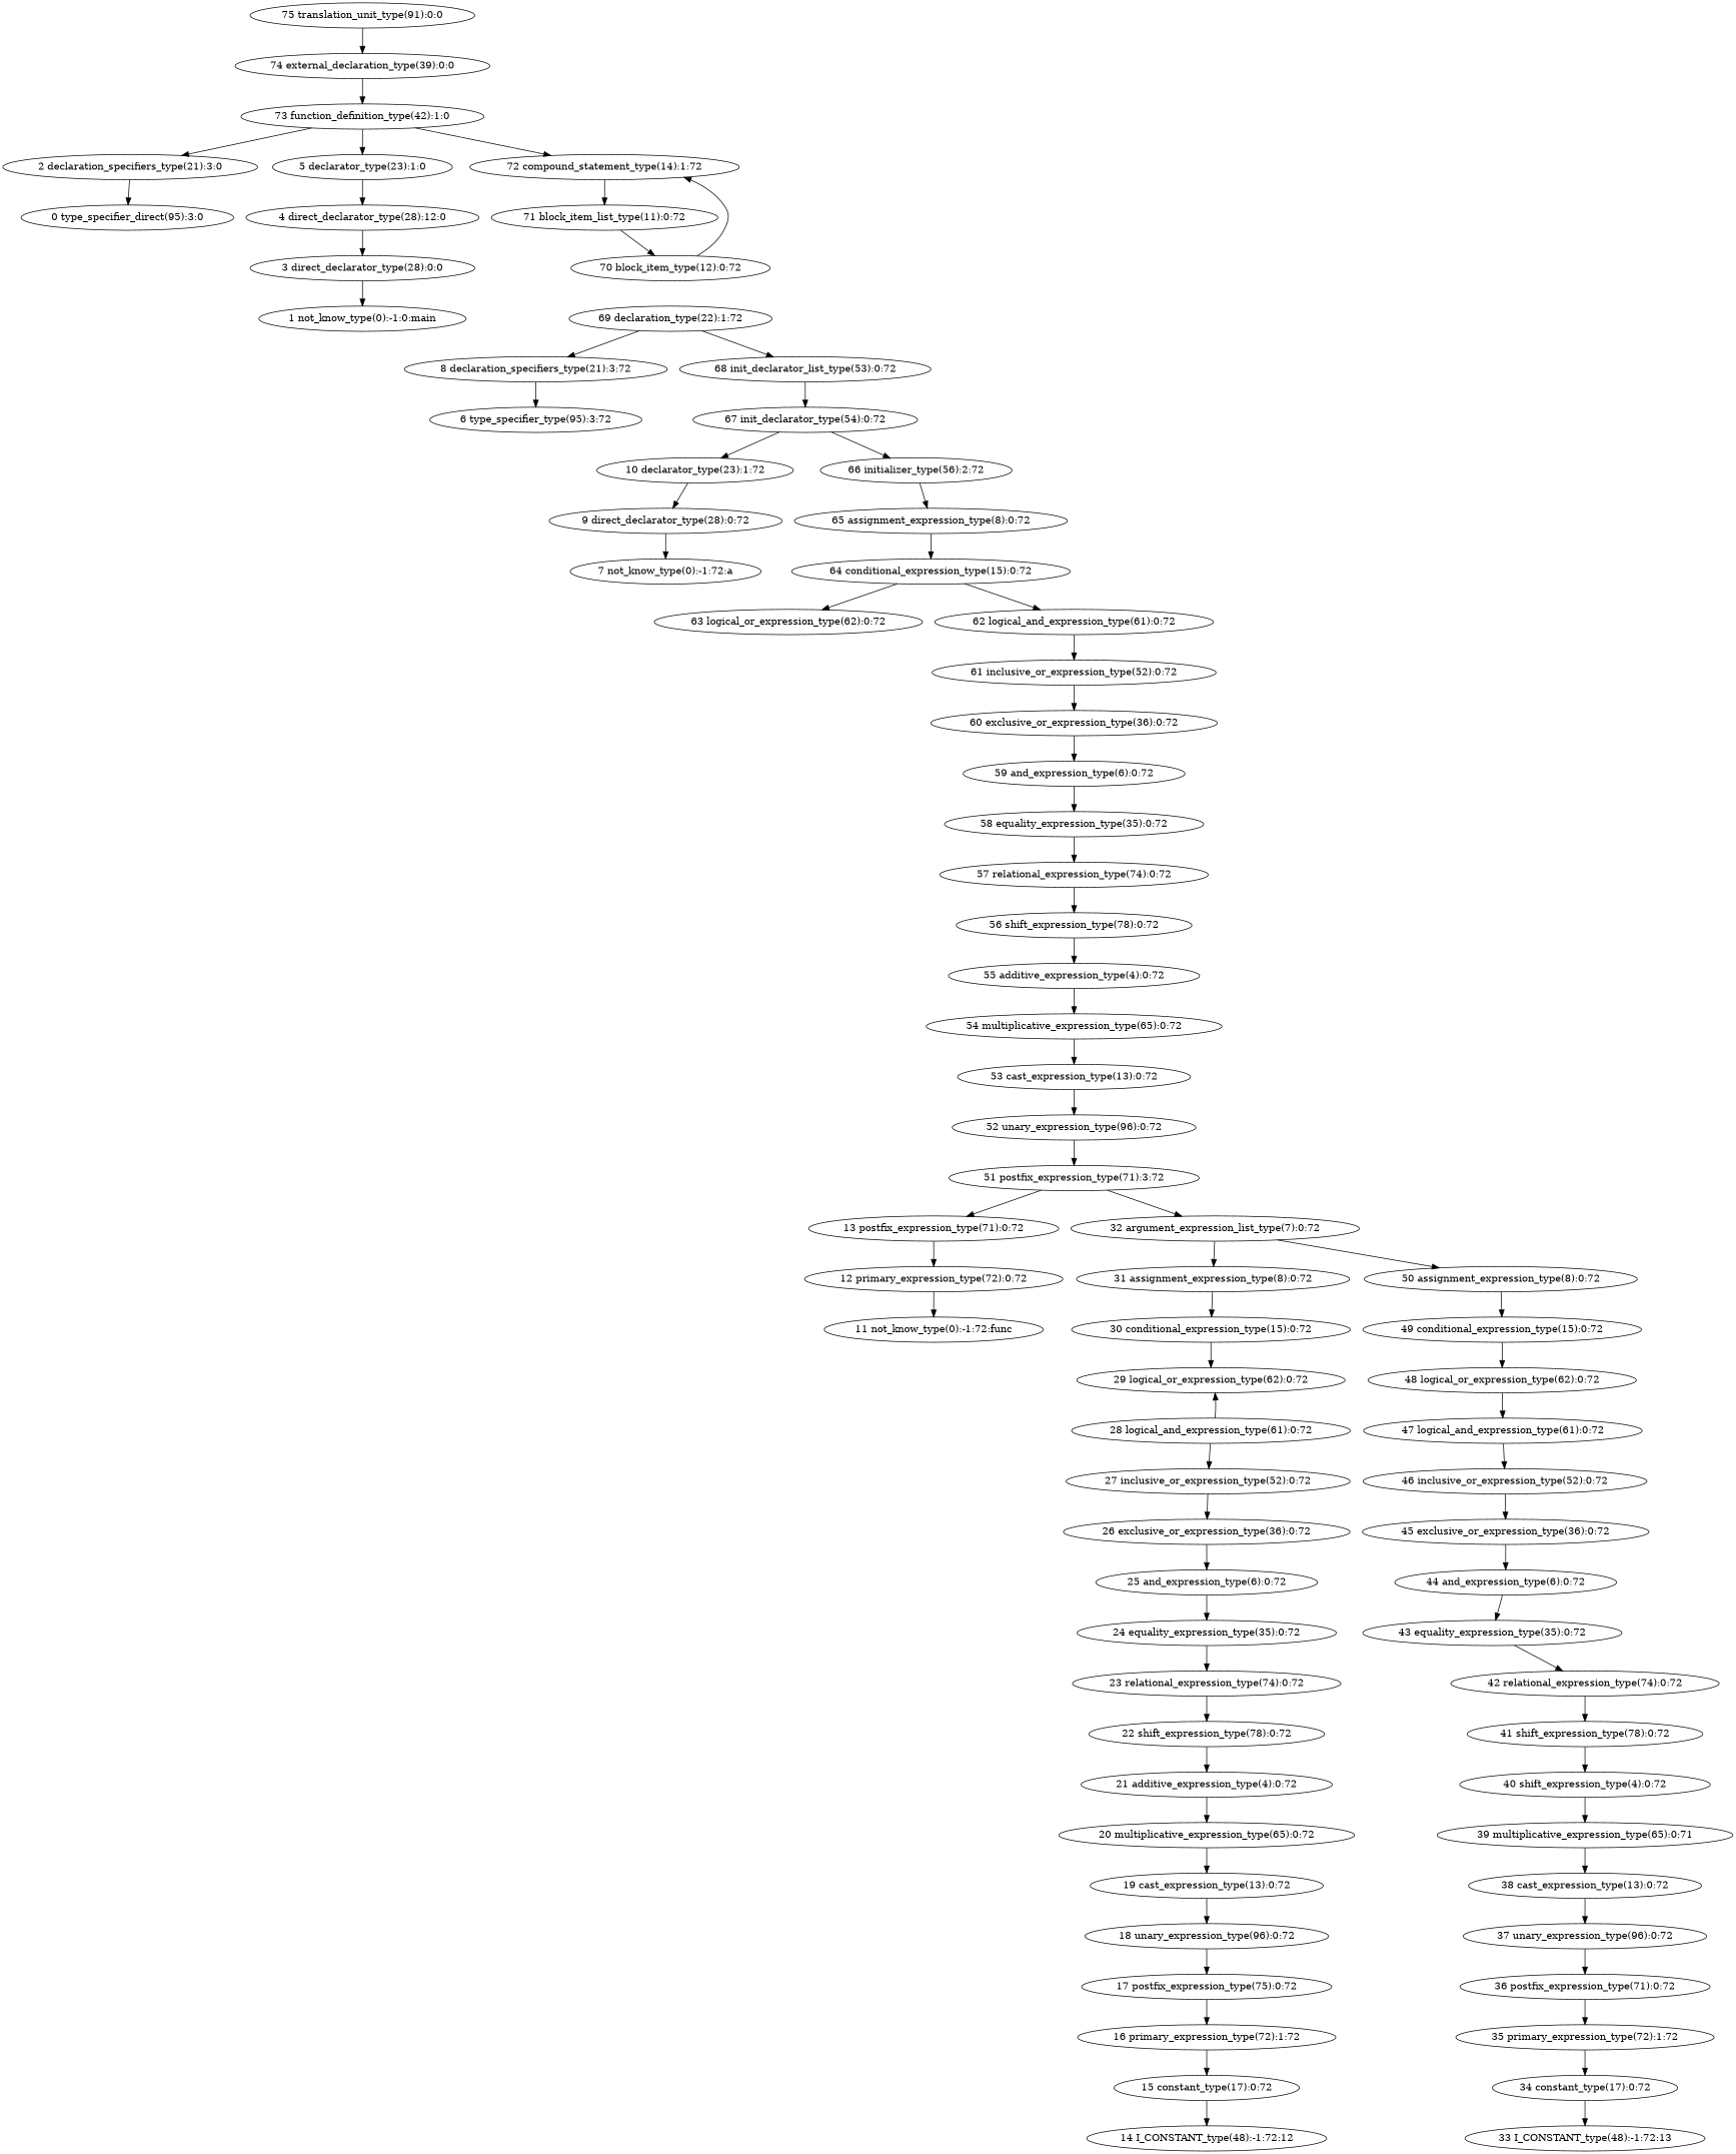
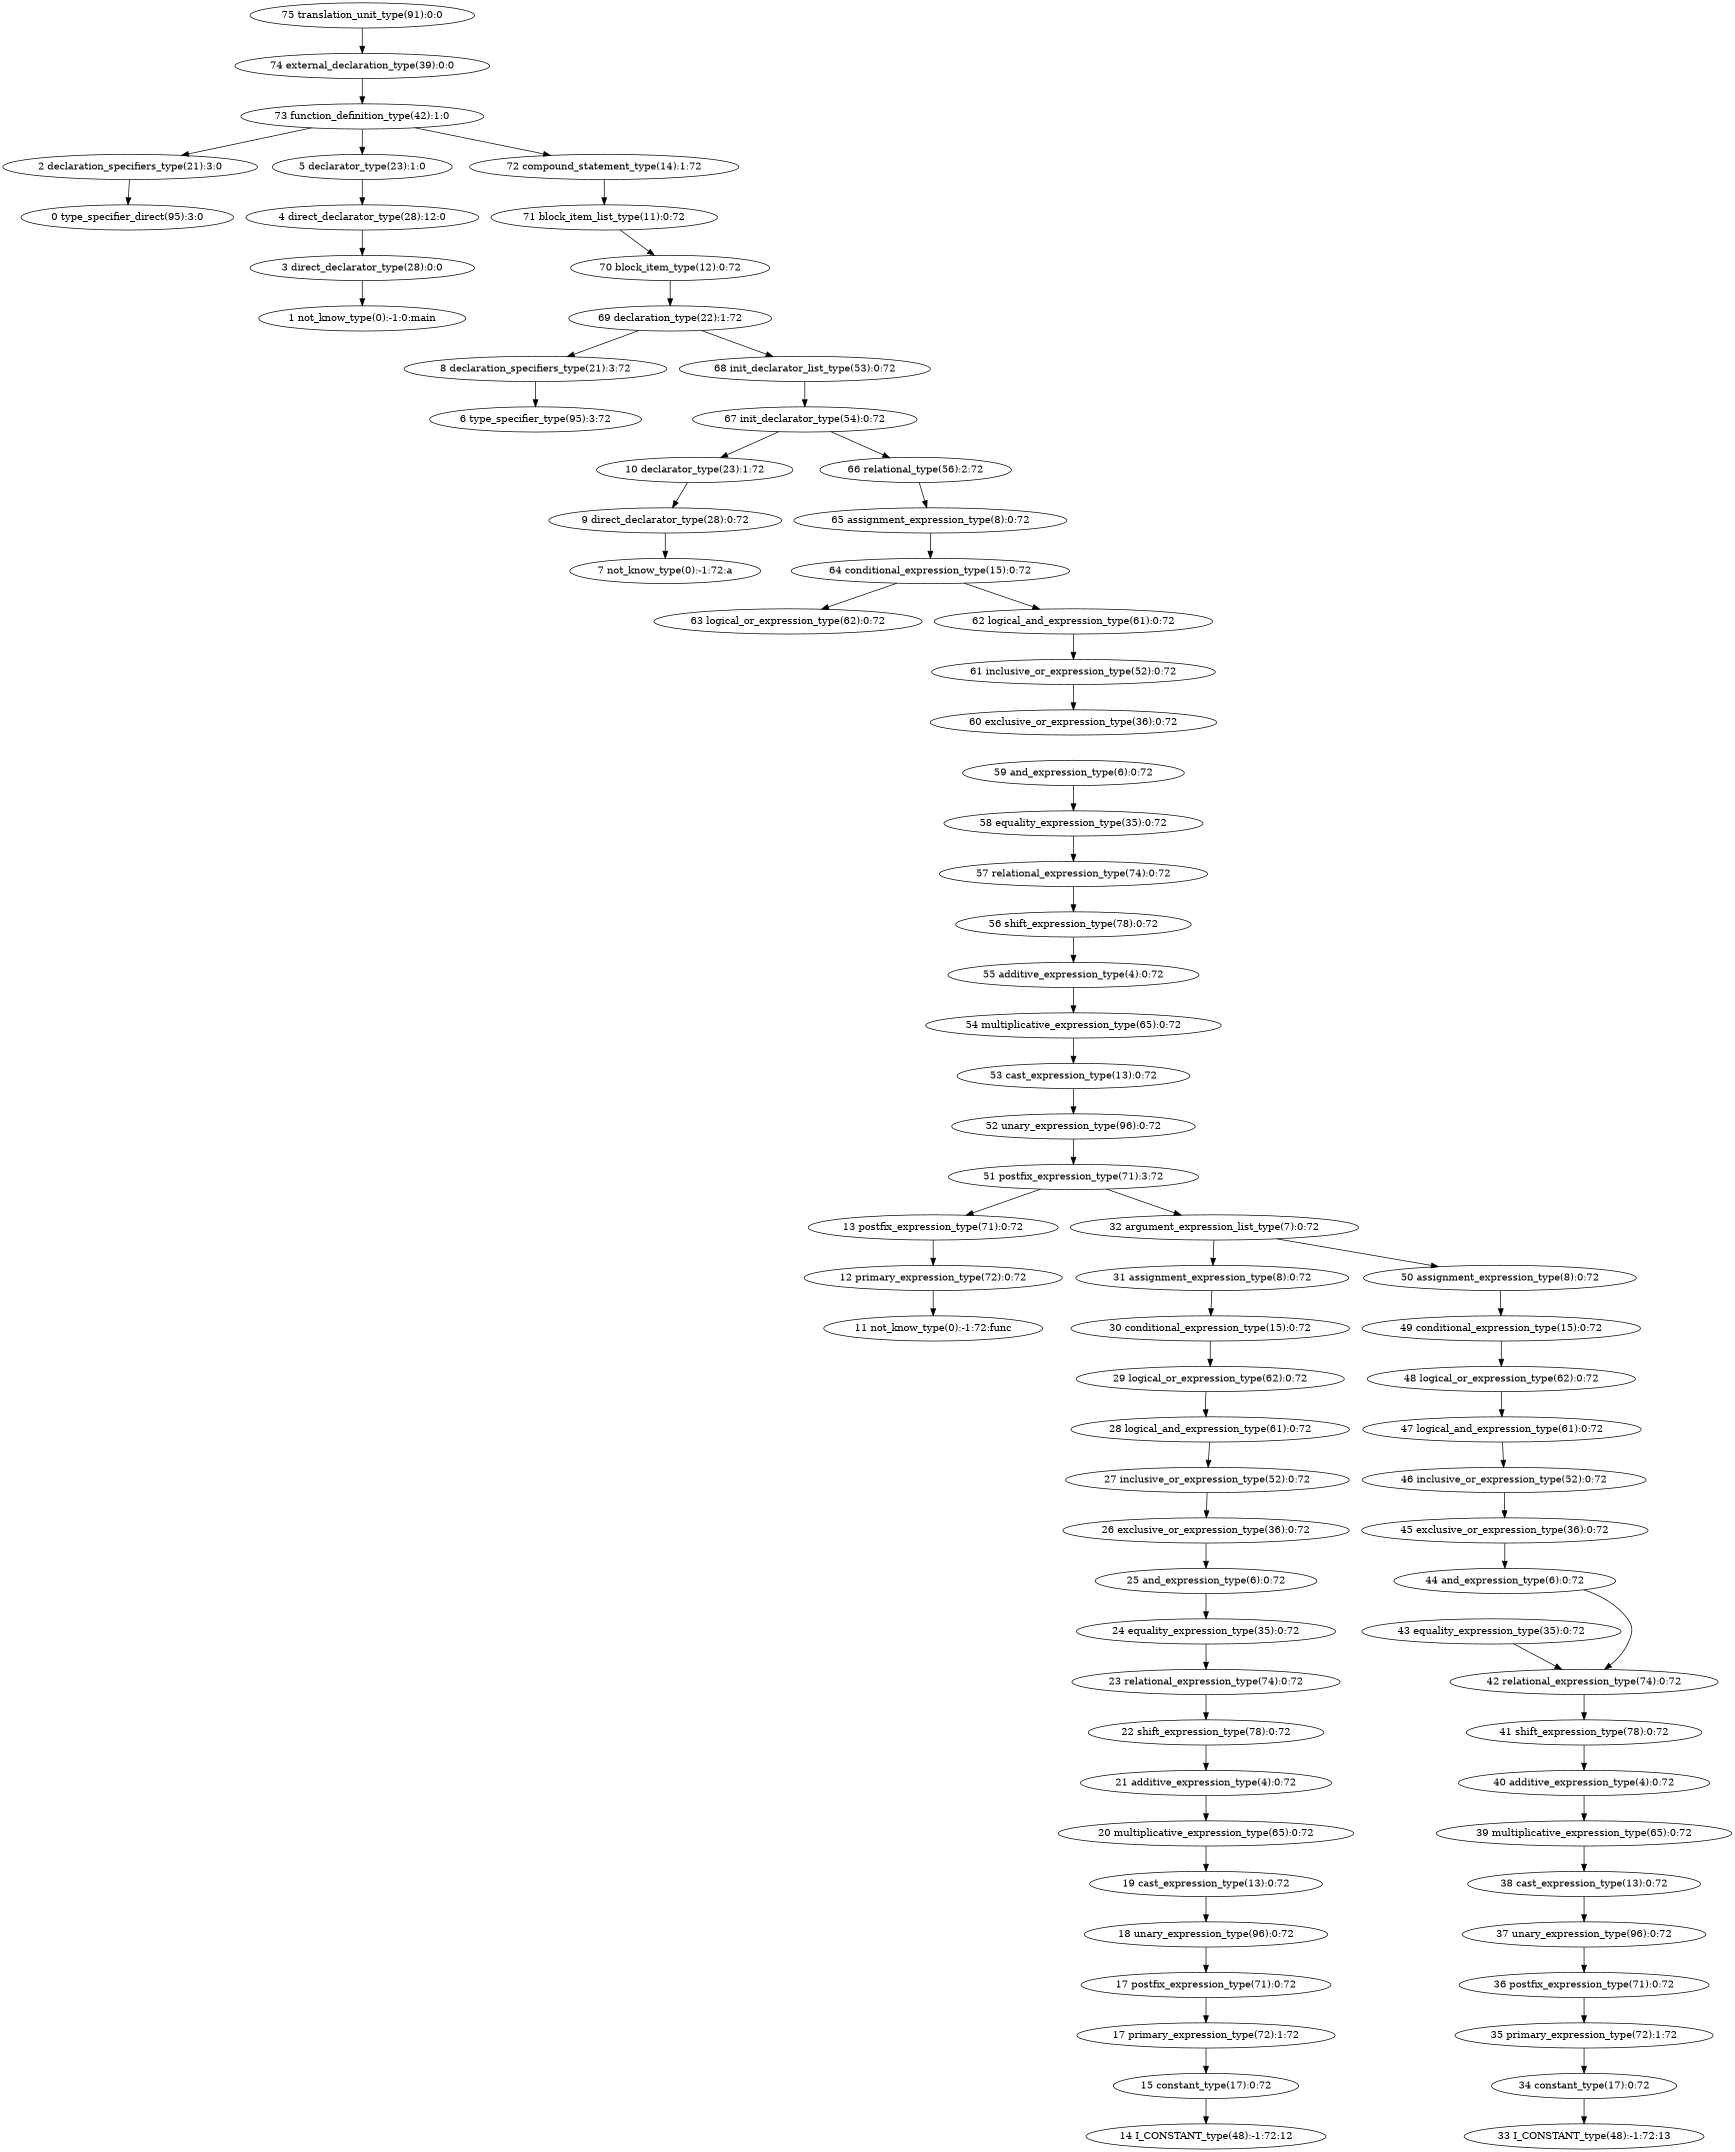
  digraph {
    n1 [label="75 translation_unit_type(91):0:0"]
    n2 [label="74 external_declaration_type(39):0:0"]
    n3 [label="73 function_definition_type(42):1:0"]
    n4 [label="2 declaration_specifiers_type(21):3:0"]
    n5 [label="5 declarator_type(23):1:0"]
    n6 [label="72 compound_statement_type(14):1:72"]
    n7 [label="0 type_specifier_direct(95):3:0"]
    n8 [label="4 direct_declarator_type(28):12:0"]
    n9 [label="71 block_item_list_type(11):0:72"]
    n10 [label="3 direct_declarator_type(28):0:0"]
    n11 [label="1 not_know_type(0):-1:0:main"]
    n12 [label="70 block_item_type(12):0:72"]
    n13 [label="69 declaration_type(22):1:72"]
    n14 [label="8 declaration_specifiers_type(21):3:72"]
    n15 [label="68 init_declarator_list_type(53):0:72"]
    n16 [label="6 type_specifier_type(95):3:72"]
    n17 [label="67 init_declarator_type(54):0:72"]
    n18 [label="10 declarator_type(23):1:72"]
-   n19 [label="66 initializer_type(56):2:72"]
+   n19 [label="66 relational_type(56):2:72"]
    n20 [label="9 direct_declarator_type(28):0:72"]
    n21 [label="65 assignment_expression_type(8):0:72"]
    n22 [label="7 not_know_type(0):-1:72:a"]
    n23 [label="64 conditional_expression_type(15):0:72"]
    n24 [label="63 logical_or_expression_type(62):0:72"]
    n25 [label="62 logical_and_expression_type(61):0:72"]
    n26 [label="61 inclusive_or_expression_type(52):0:72"]
    n27 [label="60 exclusive_or_expression_type(36):0:72"]
    n28 [label="59 and_expression_type(6):0:72"]
    n29 [label="58 equality_expression_type(35):0:72"]
    n30 [label="57 relational_expression_type(74):0:72"]
    n31 [label="56 shift_expression_type(78):0:72"]
    n32 [label="55 additive_expression_type(4):0:72"]
    n33 [label="54 multiplicative_expression_type(65):0:72"]
    n34 [label="53 cast_expression_type(13):0:72"]
    n35 [label="52 unary_expression_type(96):0:72"]
    n36 [label="51 postfix_expression_type(71):3:72"]
    n37 [label="13 postfix_expression_type(71):0:72"]
    n38 [label="32 argument_expression_list_type(7):0:72"]
    n39 [label="12 primary_expression_type(72):0:72"]
    n40 [label="31 assignment_expression_type(8):0:72"]
    n41 [label="50 assignment_expression_type(8):0:72"]
    n42 [label="11 not_know_type(0):-1:72:func"]
    n43 [label="30 conditional_expression_type(15):0:72"]
    n44 [label="49 conditional_expression_type(15):0:72"]
    n45 [label="29 logical_or_expression_type(62):0:72"]
    n46 [label="28 logical_and_expression_type(61):0:72"]
    n47 [label="27 inclusive_or_expression_type(52):0:72"]
    n48 [label="26 exclusive_or_expression_type(36):0:72"]
    n49 [label="25 and_expression_type(6):0:72"]
    n50 [label="24 equality_expression_type(35):0:72"]
    n51 [label="23 relational_expression_type(74):0:72"]
    n52 [label="22 shift_expression_type(78):0:72"]
    n53 [label="21 additive_expression_type(4):0:72"]
    n54 [label="20 multiplicative_expression_type(65):0:72"]
    n55 [label="19 cast_expression_type(13):0:72"]
    n56 [label="18 unary_expression_type(96):0:72"]
-   n57 [label="17 postfix_expression_type(75):0:72"]
-   n58 [label="16 primary_expression_type(72):1:72"]
+   n57 [label="17 postfix_expression_type(71):0:72"]
+   n58 [label="17 primary_expression_type(72):1:72"]
    n59 [label="15 constant_type(17):0:72"]
    n60 [label="14 I_CONSTANT_type(48):-1:72:12"]
    n61 [label="48 logical_or_expression_type(62):0:72"]
    n62 [label="47 logical_and_expression_type(61):0:72"]
    n63 [label="46 inclusive_or_expression_type(52):0:72"]
    n64 [label="45 exclusive_or_expression_type(36):0:72"]
    n65 [label="44 and_expression_type(6):0:72"]
    n66 [label="43 equality_expression_type(35):0:72"]
    n67 [label="42 relational_expression_type(74):0:72"]
    n68 [label="41 shift_expression_type(78):0:72"]
-   n69 [label="40 shift_expression_type(4):0:72"]
-   n70 [label="39 multiplicative_expression_type(65):0:71"]
+   n69 [label="40 additive_expression_type(4):0:72"]
+   n70 [label="39 multiplicative_expression_type(65):0:72"]
    n71 [label="38 cast_expression_type(13):0:72"]
    n72 [label="37 unary_expression_type(96):0:72"]
    n73 [label="36 postfix_expression_type(71):0:72"]
    n74 [label="35 primary_expression_type(72):1:72"]
    n75 [label="34 constant_type(17):0:72"]
    n76 [label="33 I_CONSTANT_type(48):-1:72:13"]
    n1 -> n2
    n2 -> n3
    n3 -> n4
    n3 -> n5
    n3 -> n6
    n4 -> n7
    n5 -> n8
    n6 -> n9
    n8 -> n10
    n9 -> n12
    n10 -> n11
-   n12 -> n6
+   n12 -> n13
    n13 -> n14
    n13 -> n15
    n14 -> n16
    n15 -> n17
    n17 -> n18
    n17 -> n19
    n18 -> n20
    n19 -> n21
    n20 -> n22
    n21 -> n23
    n23 -> n24
    n23 -> n25
    n25 -> n26
    n26 -> n27
-   n27 -> n28
    n28 -> n29
    n29 -> n30
    n30 -> n31
    n31 -> n32
    n32 -> n33
    n33 -> n34
    n34 -> n35
    n35 -> n36
    n36 -> n37
    n36 -> n38
    n37 -> n39
    n38 -> n40
    n38 -> n41
    n39 -> n42
    n40 -> n43
    n41 -> n44
    n43 -> n45
    n44 -> n61
-   n46 -> n45
+   n45 -> n46
    n46 -> n47
    n47 -> n48
    n48 -> n49
    n49 -> n50
    n50 -> n51
    n51 -> n52
    n52 -> n53
    n53 -> n54
    n54 -> n55
    n55 -> n56
    n56 -> n57
    n57 -> n58
    n58 -> n59
    n59 -> n60
    n61 -> n62
    n62 -> n63
    n63 -> n64
    n64 -> n65
-   n65 -> n66
+   n65 -> n67
    n66 -> n67
    n67 -> n68
    n68 -> n69
    n69 -> n70
    n70 -> n71
    n71 -> n72
    n72 -> n73
    n73 -> n74
    n74 -> n75
    n75 -> n76
  }
